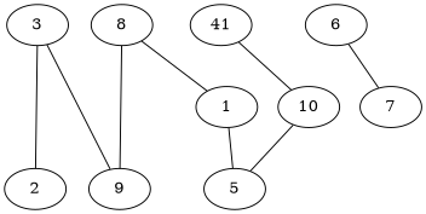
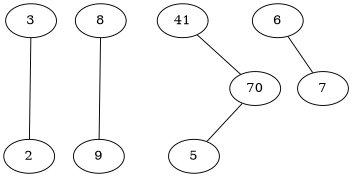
  strict graph {
    node [weight=0]
    edge [weight=0]
    3
    9
    2
-   1
    5
    8
    n7 [label=41]
-   10
+   10 [label=70]
    6
    7
-   3 -- 9
    3 -- 2
-   1 -- 5
    8 -- 9
-   8 -- 1
    n7 -- 10
    10 -- 5
    6 -- 7
  }
